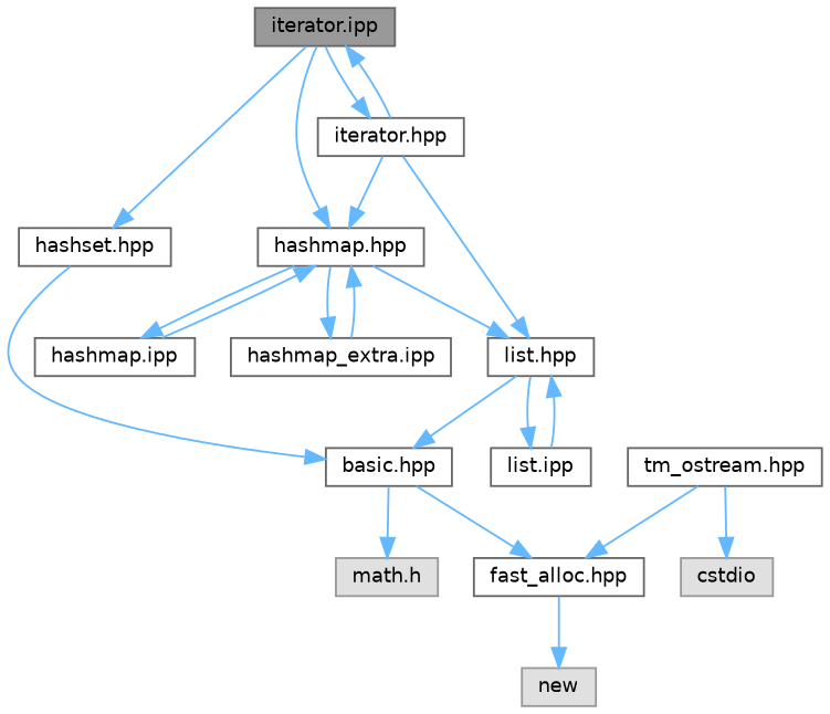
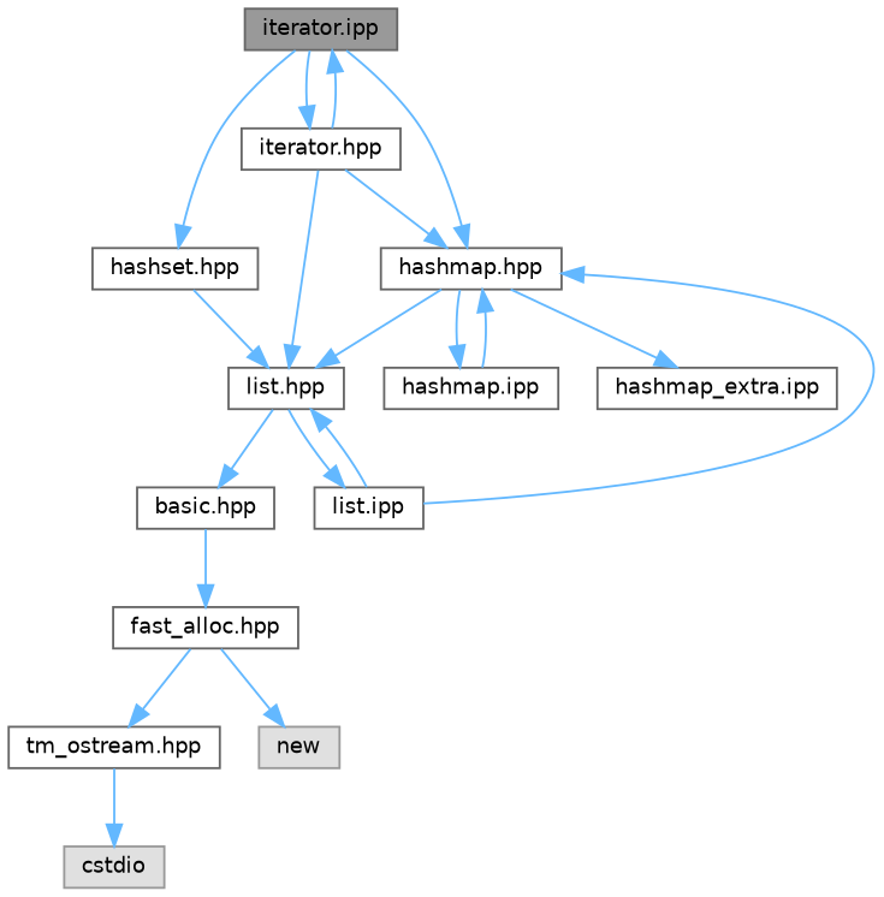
  digraph {
    node [color=grey40 fillcolor=white fontname=Helvetica fontsize=10 shape=box style=filled]
    edge [color=steelblue1 fontname=Helvetica fontsize=10 labelfontname=Helvetica labelfontsize=10 style=solid]
    n1 [color=gray40 fillcolor=grey60 fontcolor=black height=0.2 label="iterator.ipp" width=0.4]
    n2 [height=0.2 label="hashmap.hpp" width=0.4]
    n3 [height=0.2 label="hashset.hpp" width=0.4]
    n4 [height=0.2 label="iterator.hpp" width=0.4]
    n5 [height=0.2 label="list.hpp" width=0.4]
    n6 [height=0.2 label="hashmap.ipp" width=0.4]
    n7 [height=0.2 label="hashmap_extra.ipp" width=0.4]
    n8 [height=0.2 label="basic.hpp" width=0.4]
    n9 [height=0.2 label="list.ipp" width=0.4]
    n10 [height=0.2 label="fast_alloc.hpp" width=0.4]
-   n11 [color=grey60 fillcolor="#E0E0E0" height=0.2 label="math.h" width=0.4]
    n12 [height=0.2 label="tm_ostream.hpp" width=0.4]
    n13 [color=grey60 fillcolor="#E0E0E0" height=0.2 label=new width=0.4]
    n14 [color=grey60 fillcolor="#E0E0E0" height=0.2 label=cstdio width=0.4]
    n1 -> n2
    n1 -> n3
    n1 -> n4
    n2 -> n5
    n2 -> n6
    n2 -> n7
-   n3 -> n8
+   n3 -> n5
    n4 -> n1
    n4 -> n2
    n4 -> n5
    n5 -> n8
    n5 -> n9
    n6 -> n2
-   n7 -> n2
+   n9 -> n2
    n8 -> n10
-   n8 -> n11
    n9 -> n5
-   n12 -> n10
+   n10 -> n12
    n10 -> n13
    n12 -> n14
  }
